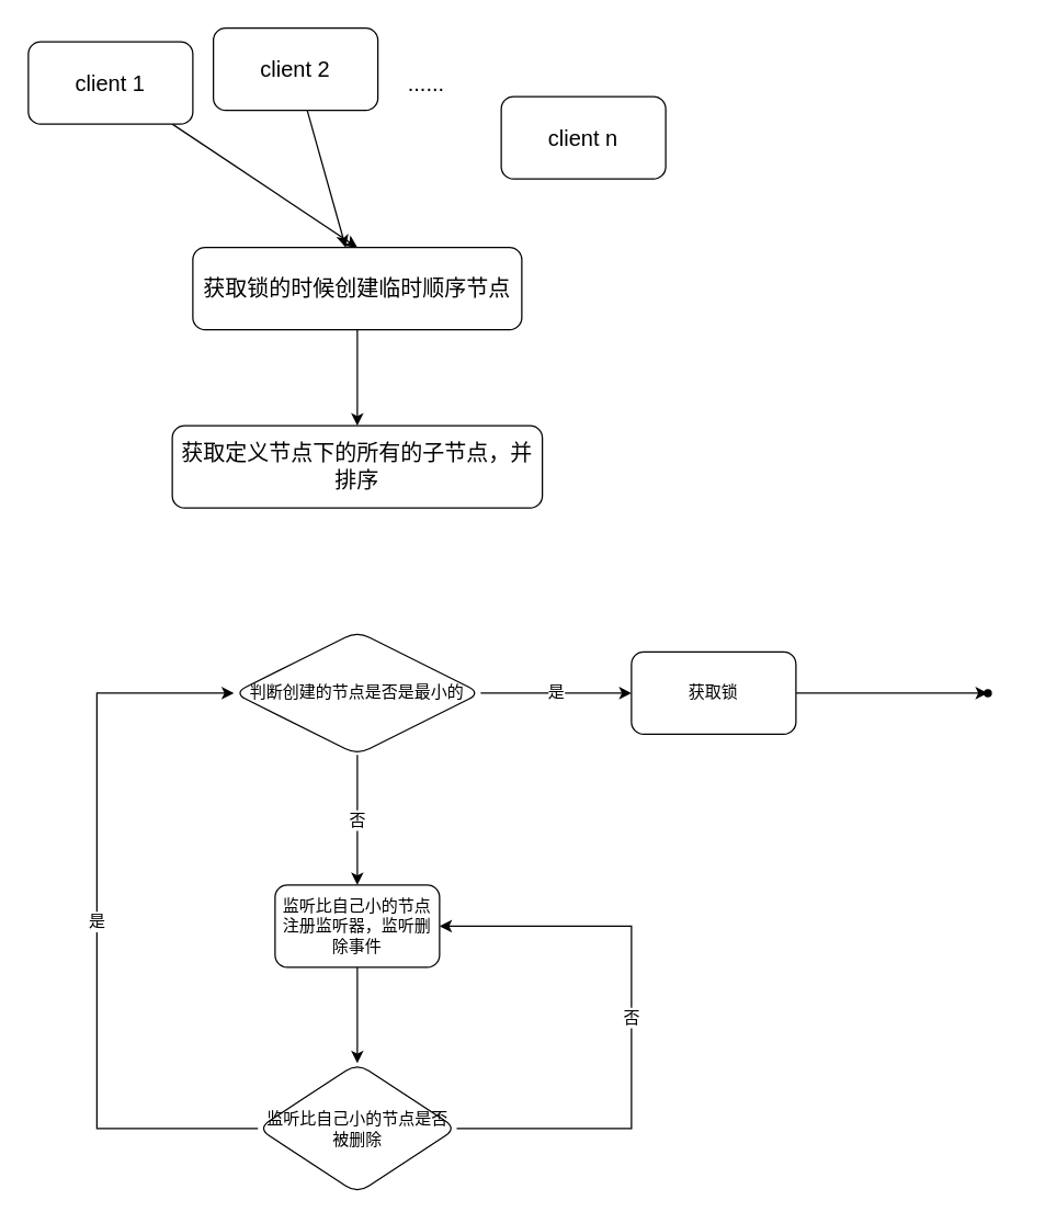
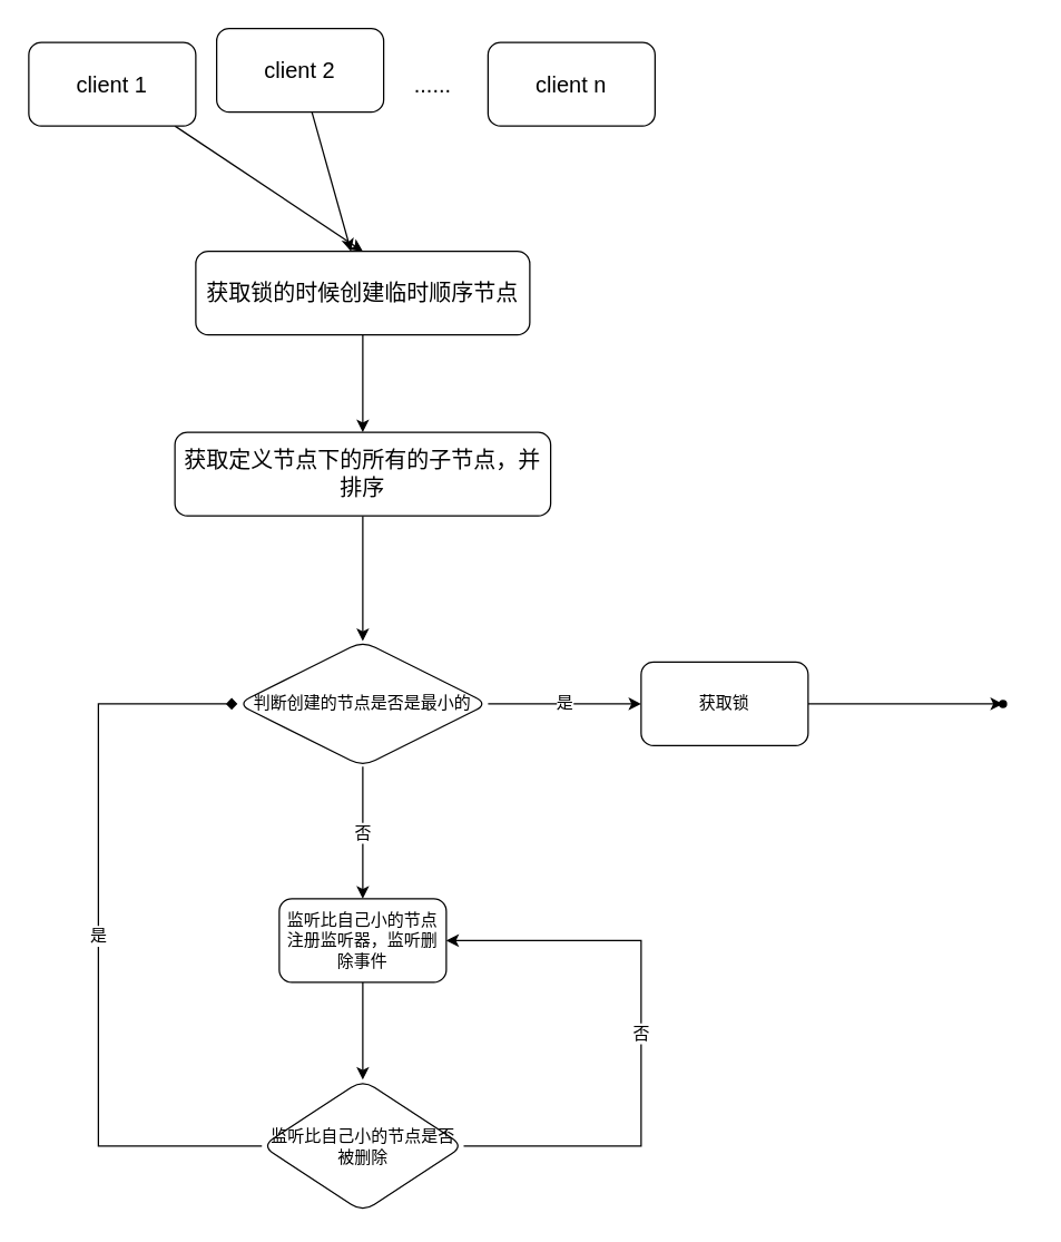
  <mxCell id="0" />
  <mxCell id="1" parent="0" />
  <mxCell id="2" style="edgeStyle=none;html=1;entryX=0.5;entryY=0;entryDx=0;entryDy=0;fontSize=16;" parent="1" source="3" target="9" edge="1"><mxGeometry relative="1" as="geometry" /></mxCell>
  <mxCell id="3" value="client 1" style="rounded=1;whiteSpace=wrap;html=1;fontSize=16;" parent="1" vertex="1"><mxGeometry x="20" y="30" width="120" height="60" as="geometry" /></mxCell>
  <mxCell id="4" style="edgeStyle=none;html=1;fontSize=16;" parent="1" source="5" target="9" edge="1"><mxGeometry relative="1" as="geometry" /></mxCell>
  <mxCell id="5" value="client 2" style="rounded=1;whiteSpace=wrap;html=1;fontSize=16;" parent="1" vertex="1"><mxGeometry x="155" y="20" width="120" height="60" as="geometry" /></mxCell>
- <mxCell id="6" value="client n" style="rounded=1;whiteSpace=wrap;html=1;fontSize=16;" parent="1" vertex="1"><mxGeometry x="365" y="70" width="120" height="60" as="geometry" /></mxCell>
+ <mxCell id="6" value="client n" style="rounded=1;whiteSpace=wrap;html=1;fontSize=16;" parent="1" vertex="1"><mxGeometry x="350" y="30" width="120" height="60" as="geometry" /></mxCell>
  <mxCell id="7" value="......" style="text;html=1;align=center;verticalAlign=middle;resizable=0;points=[];autosize=1;strokeColor=none;fillColor=none;fontSize=16;" parent="1" vertex="1"><mxGeometry x="290" y="50" width="40" height="20" as="geometry" /></mxCell>
  <mxCell id="8" value="" style="edgeStyle=none;html=1;fontSize=16;" parent="1" source="9" target="11" edge="1"><mxGeometry relative="1" as="geometry" /></mxCell>
  <mxCell id="9" value="获取锁的时候创建临时顺序节点" style="rounded=1;whiteSpace=wrap;html=1;fontSize=16;" parent="1" vertex="1"><mxGeometry x="140" y="180" width="240" height="60" as="geometry" /></mxCell>
+ <mxCell id="10" value="" style="edgeStyle=none;html=1;fontSize=16;" parent="1" source="11" target="14" edge="1"><mxGeometry relative="1" as="geometry" /></mxCell>
  <mxCell id="11" value="获取定义节点下的所有的子节点，并排序" style="whiteSpace=wrap;html=1;fontSize=16;rounded=1;" parent="1" vertex="1"><mxGeometry x="125" y="310" width="270" height="60" as="geometry" /></mxCell>
  <mxCell id="12" value="是" style="edgeStyle=none;html=1;fontSize=12;" parent="1" source="14" target="16" edge="1"><mxGeometry relative="1" as="geometry" /></mxCell>
  <mxCell id="13" value="否" style="edgeStyle=none;html=1;fontSize=12;" parent="1" source="14" target="18" edge="1"><mxGeometry relative="1" as="geometry" /></mxCell>
  <mxCell id="14" value="判断创建的节点是否是最小的" style="rhombus;whiteSpace=wrap;html=1;fontSize=12;rounded=1;" parent="1" vertex="1"><mxGeometry x="170" y="460" width="180" height="90" as="geometry" /></mxCell>
  <mxCell id="15" value="" style="edgeStyle=elbowEdgeStyle;rounded=0;html=1;fontSize=12;" parent="1" source="16" target="22" edge="1"><mxGeometry relative="1" as="geometry" /></mxCell>
  <mxCell id="16" value="获取锁" style="whiteSpace=wrap;html=1;rounded=1;" parent="1" vertex="1"><mxGeometry x="460" y="475" width="120" height="60" as="geometry" /></mxCell>
  <mxCell id="17" value="" style="edgeStyle=none;html=1;fontSize=12;" parent="1" source="18" target="21" edge="1"><mxGeometry relative="1" as="geometry" /></mxCell>
  <mxCell id="18" value="监听比自己小的节点注册监听器，监听删除事件" style="whiteSpace=wrap;html=1;rounded=1;" parent="1" vertex="1"><mxGeometry x="200" y="645" width="120" height="60" as="geometry" /></mxCell>
- <mxCell id="19" value="是" style="edgeStyle=orthogonalEdgeStyle;html=1;fontSize=12;entryX=0;entryY=0.5;entryDx=0;entryDy=0;rounded=0;" parent="1" source="21" target="14" edge="1"><mxGeometry relative="1" as="geometry"><mxPoint x="260" y="950" as="targetPoint" /><Array as="points"><mxPoint x="70" y="823" /><mxPoint x="70" y="505" /></Array></mxGeometry></mxCell>
+ <mxCell id="19" value="是" style="edgeStyle=orthogonalEdgeStyle;html=1;fontSize=12;entryX=0;entryY=0.5;entryDx=0;entryDy=0;rounded=0;endArrow=diamond;" parent="1" source="21" target="14" edge="1"><mxGeometry relative="1" as="geometry"><mxPoint x="260" y="950" as="targetPoint" /><Array as="points"><mxPoint x="70" y="823" /><mxPoint x="70" y="505" /></Array></mxGeometry></mxCell>
  <mxCell id="20" value="否" style="edgeStyle=elbowEdgeStyle;rounded=0;html=1;entryX=1;entryY=0.5;entryDx=0;entryDy=0;fontSize=12;" parent="1" source="21" target="18" edge="1"><mxGeometry relative="1" as="geometry"><Array as="points"><mxPoint x="460" y="770" /></Array></mxGeometry></mxCell>
  <mxCell id="21" value="监听比自己小的节点是否被删除" style="rhombus;whiteSpace=wrap;html=1;rounded=1;" parent="1" vertex="1"><mxGeometry x="187.5" y="775" width="145" height="95" as="geometry" /></mxCell>
  <mxCell id="22" value="" style="shape=waypoint;sketch=0;size=6;pointerEvents=1;points=[];fillColor=default;resizable=0;rotatable=0;perimeter=centerPerimeter;snapToPoint=1;rounded=1;" parent="1" vertex="1"><mxGeometry x="700" y="485" width="40" height="40" as="geometry" /></mxCell>
